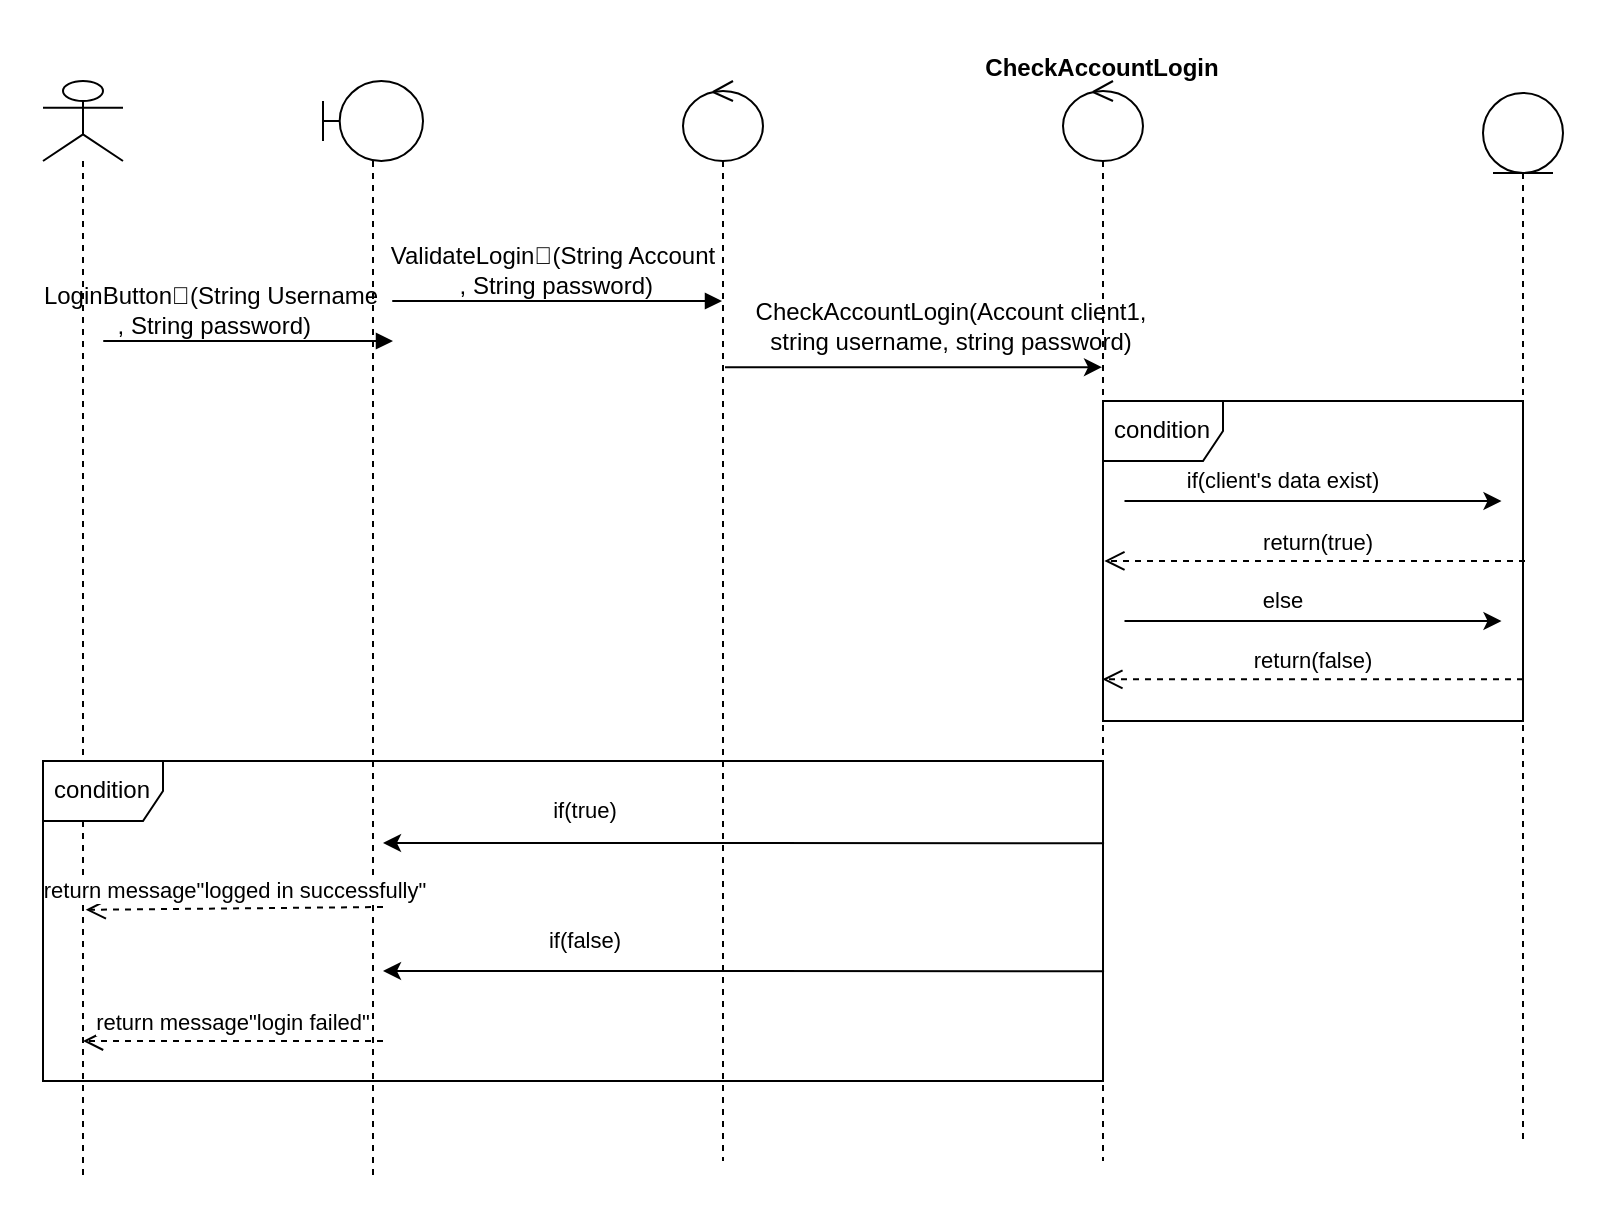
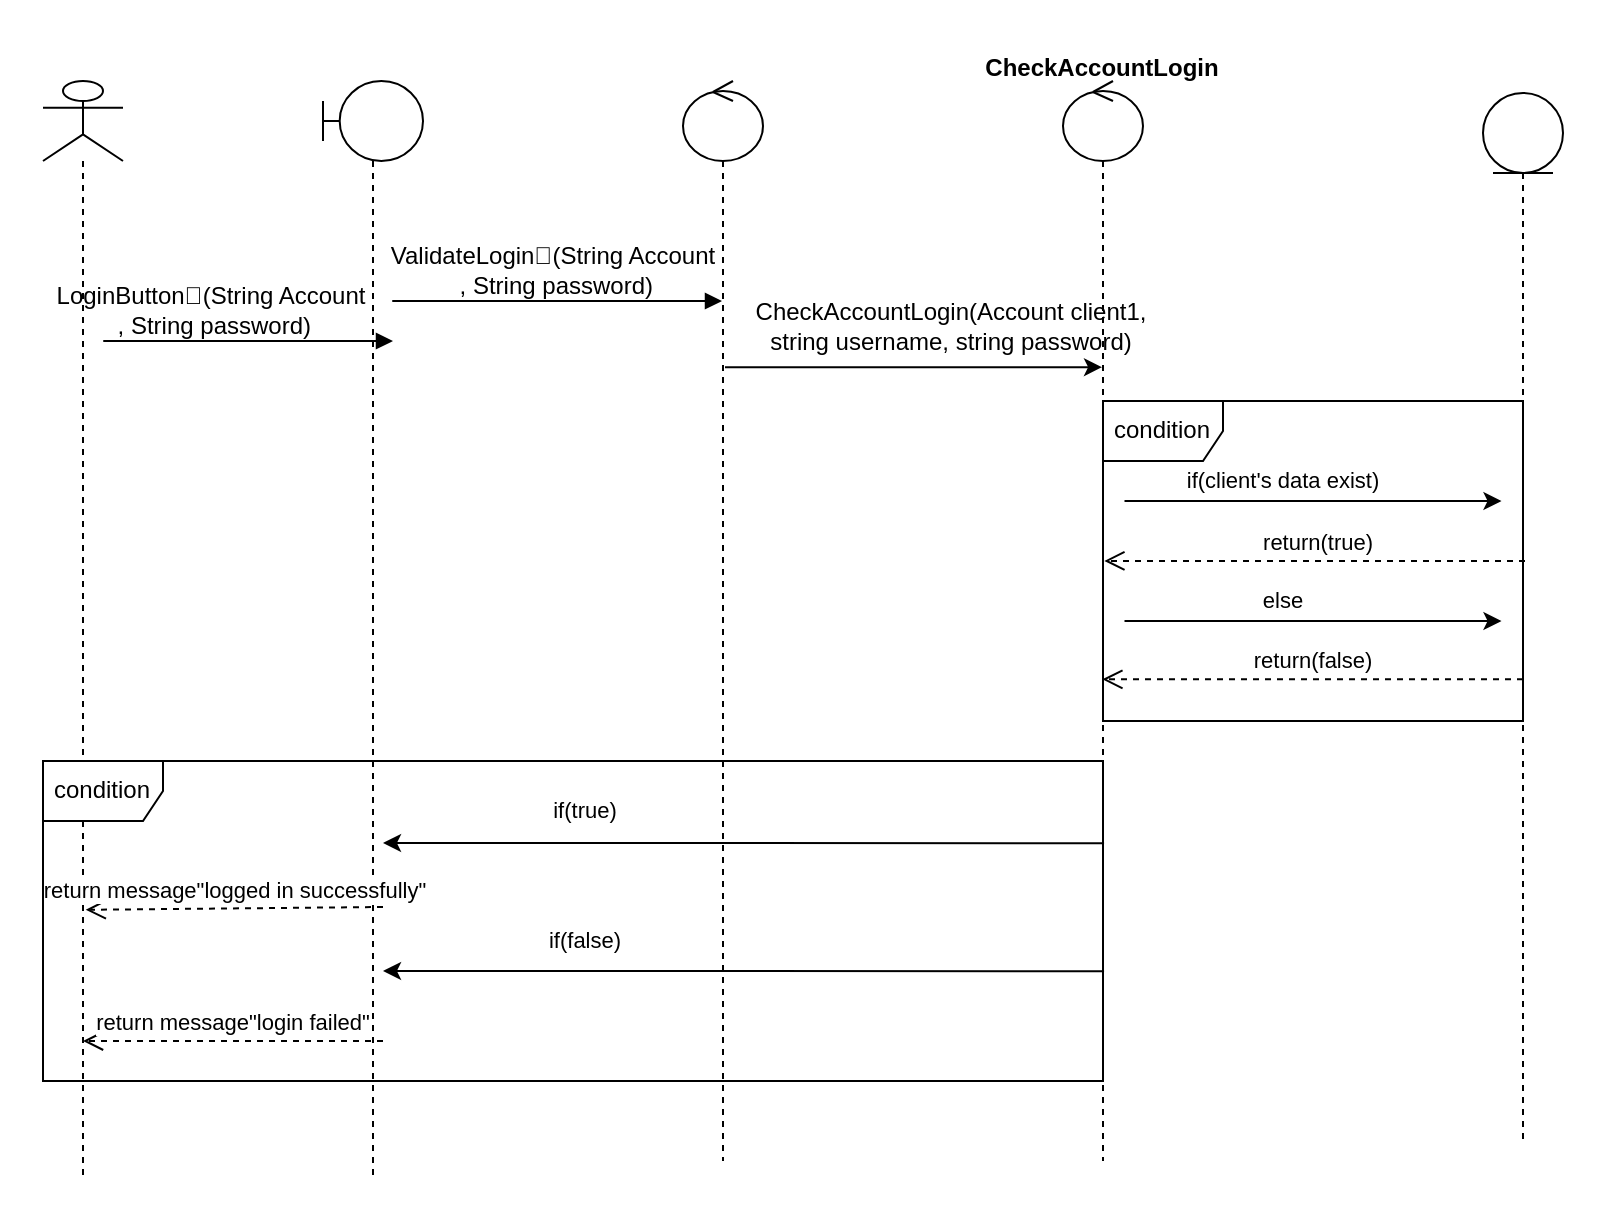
  <mxCell id="0" />
  <mxCell id="1" parent="0" />
  <mxCell id="2" value="" style="endArrow=classic;html=1;rounded=0;exitX=1.1;exitY=0.263;exitDx=0;exitDy=0;exitPerimeter=0;" parent="1" edge="1"><mxGeometry width="50" height="50" relative="1" as="geometry"><mxPoint x="362" y="183.08" as="sourcePoint" /><mxPoint x="550.5" y="183.08" as="targetPoint" /></mxGeometry></mxCell>
  <mxCell id="3" value="CheckAccountLogin(Account client1,&lt;br&gt;string username, string password)" style="text;html=1;align=center;verticalAlign=middle;resizable=0;points=[];autosize=1;strokeColor=none;fillColor=none;" parent="1" vertex="1"><mxGeometry x="370" y="148" width="210" height="30" as="geometry" /></mxCell>
  <mxCell id="4" value="" style="verticalAlign=bottom;endArrow=block;shadow=0;strokeWidth=1;" parent="1" edge="1"><mxGeometry relative="1" as="geometry"><mxPoint x="291" y="150" as="sourcePoint" /><mxPoint x="360.5" y="150" as="targetPoint" /><Array as="points"><mxPoint x="191" y="150" /></Array></mxGeometry></mxCell>
  <mxCell id="5" value="ValidateLogin(ٍString Account&lt;br&gt;&amp;nbsp;, String password)" style="text;html=1;align=center;verticalAlign=middle;resizable=0;points=[];autosize=1;strokeColor=none;fillColor=none;" parent="1" vertex="1"><mxGeometry x="186" y="120" width="180" height="30" as="geometry" /></mxCell>
- <mxCell id="6" value="LoginButton(ٍString Username&lt;br&gt;&amp;nbsp;, String password)" style="text;html=1;align=center;verticalAlign=middle;resizable=0;points=[];autosize=1;strokeColor=none;fillColor=none;" parent="1" vertex="1"><mxGeometry x="20" y="140" width="170" height="30" as="geometry" /></mxCell>
+ <mxCell id="6" value="LoginButton(ٍString Account&lt;br&gt;&amp;nbsp;, String password)" style="text;html=1;align=center;verticalAlign=middle;resizable=0;points=[];autosize=1;strokeColor=none;fillColor=none;" parent="1" vertex="1"><mxGeometry x="20" y="140" width="170" height="30" as="geometry" /></mxCell>
  <mxCell id="7" value="" style="verticalAlign=bottom;endArrow=block;shadow=0;strokeWidth=1;" parent="1" edge="1"><mxGeometry relative="1" as="geometry"><mxPoint x="141.5" y="170" as="sourcePoint" /><mxPoint x="196" y="170" as="targetPoint" /><Array as="points"><mxPoint x="46.5" y="170" /><mxPoint x="126.5" y="170" /></Array></mxGeometry></mxCell>
  <mxCell id="8" value="" style="shape=umlLifeline;participant=umlActor;perimeter=lifelinePerimeter;whiteSpace=wrap;html=1;container=1;collapsible=0;recursiveResize=0;verticalAlign=top;spacingTop=36;outlineConnect=0;" parent="1" vertex="1"><mxGeometry x="21" y="40" width="40" height="550" as="geometry" /></mxCell>
  <mxCell id="9" value="" style="shape=umlLifeline;participant=umlBoundary;perimeter=lifelinePerimeter;whiteSpace=wrap;html=1;container=1;collapsible=0;recursiveResize=0;verticalAlign=top;spacingTop=36;outlineConnect=0;" parent="1" vertex="1"><mxGeometry x="161" y="40" width="50" height="550" as="geometry" /></mxCell>
  <mxCell id="10" value="" style="shape=umlLifeline;participant=umlControl;perimeter=lifelinePerimeter;whiteSpace=wrap;html=1;container=1;collapsible=0;recursiveResize=0;verticalAlign=top;spacingTop=36;outlineConnect=0;" parent="1" vertex="1"><mxGeometry x="341" y="40" width="40" height="540" as="geometry" /></mxCell>
  <mxCell id="11" value="" style="shape=umlLifeline;participant=umlEntity;perimeter=lifelinePerimeter;whiteSpace=wrap;html=1;container=1;collapsible=0;recursiveResize=0;verticalAlign=top;spacingTop=36;outlineConnect=0;" parent="1" vertex="1"><mxGeometry x="741" y="46" width="40" height="524" as="geometry" /></mxCell>
  <mxCell id="12" value="" style="shape=umlLifeline;participant=umlControl;perimeter=lifelinePerimeter;whiteSpace=wrap;html=1;container=1;collapsible=0;recursiveResize=0;verticalAlign=top;spacingTop=36;outlineConnect=0;" parent="1" vertex="1"><mxGeometry x="531" y="40" width="40" height="540" as="geometry" /></mxCell>
  <mxCell id="13" value="CheckAccountLogin" style="text;align=center;fontStyle=1;verticalAlign=middle;spacingLeft=3;spacingRight=3;strokeColor=none;rotatable=0;points=[[0,0.5],[1,0.5]];portConstraint=eastwest;" parent="1" vertex="1"><mxGeometry x="511" y="20" width="80" height="26" as="geometry" /></mxCell>
  <mxCell id="14" value="condition" style="shape=umlFrame;whiteSpace=wrap;html=1;" parent="1" vertex="1"><mxGeometry x="551" y="200" width="210" height="160" as="geometry" /></mxCell>
  <mxCell id="15" value="if(client's data exist)" style="endArrow=classic;html=1;rounded=0;exitX=1.1;exitY=0.263;exitDx=0;exitDy=0;exitPerimeter=0;" parent="1" edge="1"><mxGeometry x="-0.159" y="10" width="50" height="50" relative="1" as="geometry"><mxPoint x="561.75" y="250" as="sourcePoint" /><mxPoint x="750.25" y="250" as="targetPoint" /><mxPoint as="offset" /></mxGeometry></mxCell>
  <mxCell id="16" value="&amp;nbsp;return(true)" style="html=1;verticalAlign=bottom;endArrow=open;dashed=1;endSize=8;rounded=0;exitX=1;exitY=0.727;exitDx=0;exitDy=0;exitPerimeter=0;" parent="1" edge="1"><mxGeometry relative="1" as="geometry"><mxPoint x="762" y="279.97" as="sourcePoint" /><mxPoint x="551.667" y="279.97" as="targetPoint" /></mxGeometry></mxCell>
  <mxCell id="17" value="else" style="endArrow=classic;html=1;rounded=0;exitX=1.1;exitY=0.263;exitDx=0;exitDy=0;exitPerimeter=0;" parent="1" edge="1"><mxGeometry x="-0.159" y="10" width="50" height="50" relative="1" as="geometry"><mxPoint x="561.75" y="310" as="sourcePoint" /><mxPoint x="750.25" y="310" as="targetPoint" /><mxPoint as="offset" /></mxGeometry></mxCell>
  <mxCell id="18" value="return(false)" style="html=1;verticalAlign=bottom;endArrow=open;dashed=1;endSize=8;rounded=0;exitX=1;exitY=0.727;exitDx=0;exitDy=0;exitPerimeter=0;" parent="1" edge="1"><mxGeometry relative="1" as="geometry"><mxPoint x="761" y="339.17" as="sourcePoint" /><mxPoint x="550.667" y="339.17" as="targetPoint" /></mxGeometry></mxCell>
  <mxCell id="19" value="condition" style="shape=umlFrame;whiteSpace=wrap;html=1;" parent="1" vertex="1"><mxGeometry x="21" y="380" width="530" height="160" as="geometry" /></mxCell>
  <mxCell id="20" value="if(true)" style="endArrow=classic;html=1;rounded=0;exitX=1.001;exitY=0.357;exitDx=0;exitDy=0;exitPerimeter=0;" parent="1" edge="1"><mxGeometry x="0.445" y="-16" width="50" height="50" relative="1" as="geometry"><mxPoint x="551.53" y="421.12" as="sourcePoint" /><mxPoint x="191" y="421" as="targetPoint" /><mxPoint as="offset" /></mxGeometry></mxCell>
  <mxCell id="21" value="return message&quot;logged in successfully&quot;" style="html=1;verticalAlign=bottom;endArrow=open;dashed=1;endSize=8;rounded=0;entryX=0.001;entryY=0.54;entryDx=0;entryDy=0;entryPerimeter=0;" parent="1" edge="1"><mxGeometry relative="1" as="geometry"><mxPoint x="191" y="453" as="sourcePoint" /><mxPoint x="42.35" y="454.4" as="targetPoint" /></mxGeometry></mxCell>
  <mxCell id="22" value="return message&quot;login failed&quot;" style="html=1;verticalAlign=bottom;endArrow=open;dashed=1;endSize=8;rounded=0;" parent="1" edge="1"><mxGeometry relative="1" as="geometry"><mxPoint x="191" y="520" as="sourcePoint" /><mxPoint x="41" y="520" as="targetPoint" /></mxGeometry></mxCell>
  <mxCell id="23" value="if(false)" style="endArrow=classic;html=1;rounded=0;exitX=1.001;exitY=0.357;exitDx=0;exitDy=0;exitPerimeter=0;" parent="1" edge="1"><mxGeometry x="0.445" y="-15" width="50" height="50" relative="1" as="geometry"><mxPoint x="551.53" y="485.12" as="sourcePoint" /><mxPoint x="191" y="485" as="targetPoint" /><mxPoint as="offset" /></mxGeometry></mxCell>
